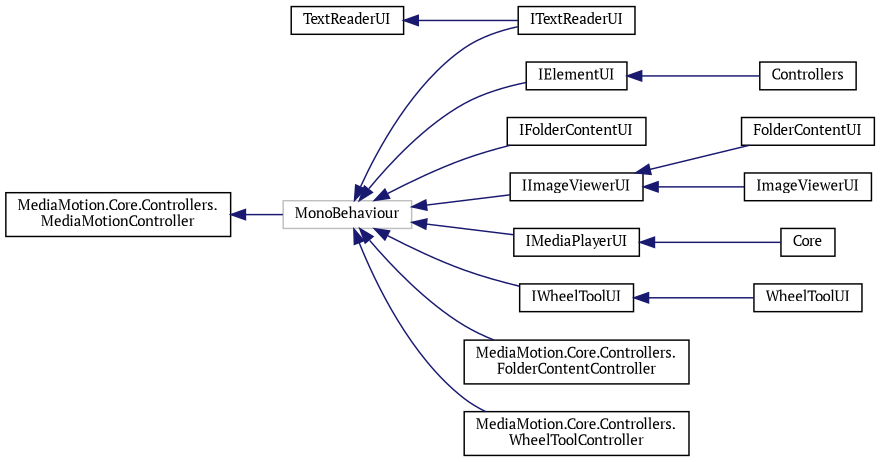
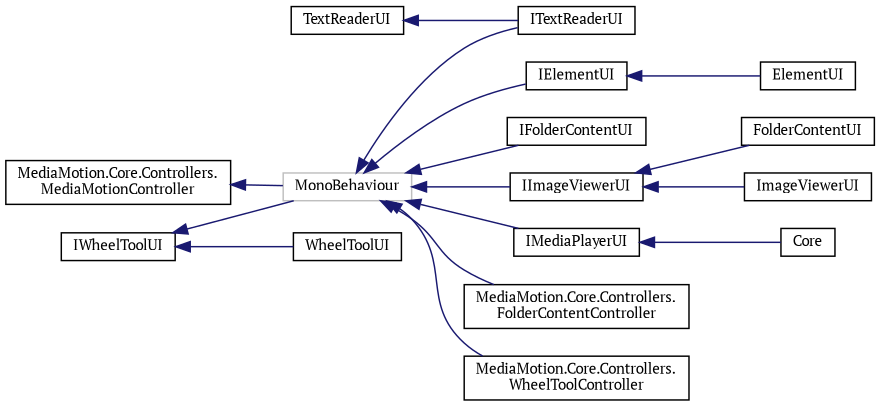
  digraph {
    fontname="PT Serif"
    rankdir=LR
    node [color=black fillcolor=white fontname="PT Serif" fontsize=10 shape=record style=filled]
    edge [color=midnightblue dir=back fontname="PT Serif" fontsize=10 labelfontname=Helvetica labelfontsize=10 style=solid]
    n1 [color=grey75 height=0.2 label=MonoBehaviour width=0.4]
    n2 [height=0.2 label=IElementUI width=0.4]
    n3 [height=0.2 label=IFolderContentUI width=0.4]
    n4 [height=0.2 label=IImageViewerUI width=0.4]
    n5 [height=0.2 label=IMediaPlayerUI width=0.4]
    n6 [height=0.2 label=ITextReaderUI width=0.4]
    n7 [height=0.2 label=IWheelToolUI width=0.4]
    n8 [height=0.2 label="MediaMotion.Core.Controllers.\lFolderContentController" width=0.4]
    n9 [height=0.2 label="MediaMotion.Core.Controllers.\lWheelToolController" width=0.4]
-   n10 [height=0.2 label=Controllers width=0.4]
+   n10 [height=0.2 label=ElementUI width=0.4]
    n11 [height=0.2 label=FolderContentUI width=0.4]
    n12 [height=0.2 label=ImageViewerUI width=0.4]
    n13 [height=0.2 label=Core width=0.4]
    n14 [height=0.2 label=WheelToolUI width=0.4]
    n15 [height=0.2 label="MediaMotion.Core.Controllers.\lMediaMotionController" width=0.4]
    n16 [height=0.2 label=TextReaderUI width=0.4]
    n1 -> n2
    n1 -> n3
    n1 -> n4
    n1 -> n5
    n1 -> n6
-   n1 -> n7
+   n7 -> n1
    n1 -> n8
    n1 -> n9
    n2 -> n10
    n4 -> n11
    n4 -> n12
    n5 -> n13
    n7 -> n14
    n15 -> n1
    n16 -> n6
  }
